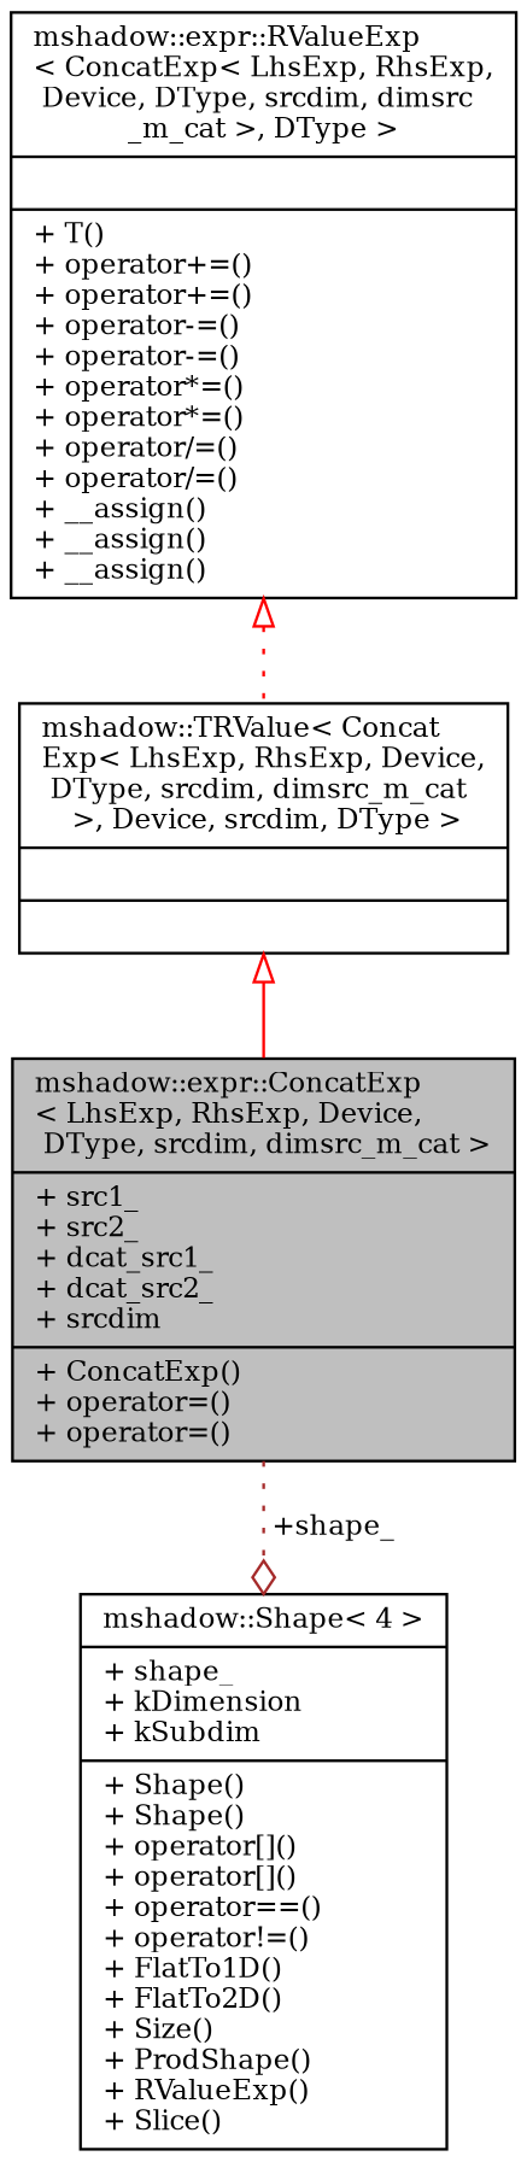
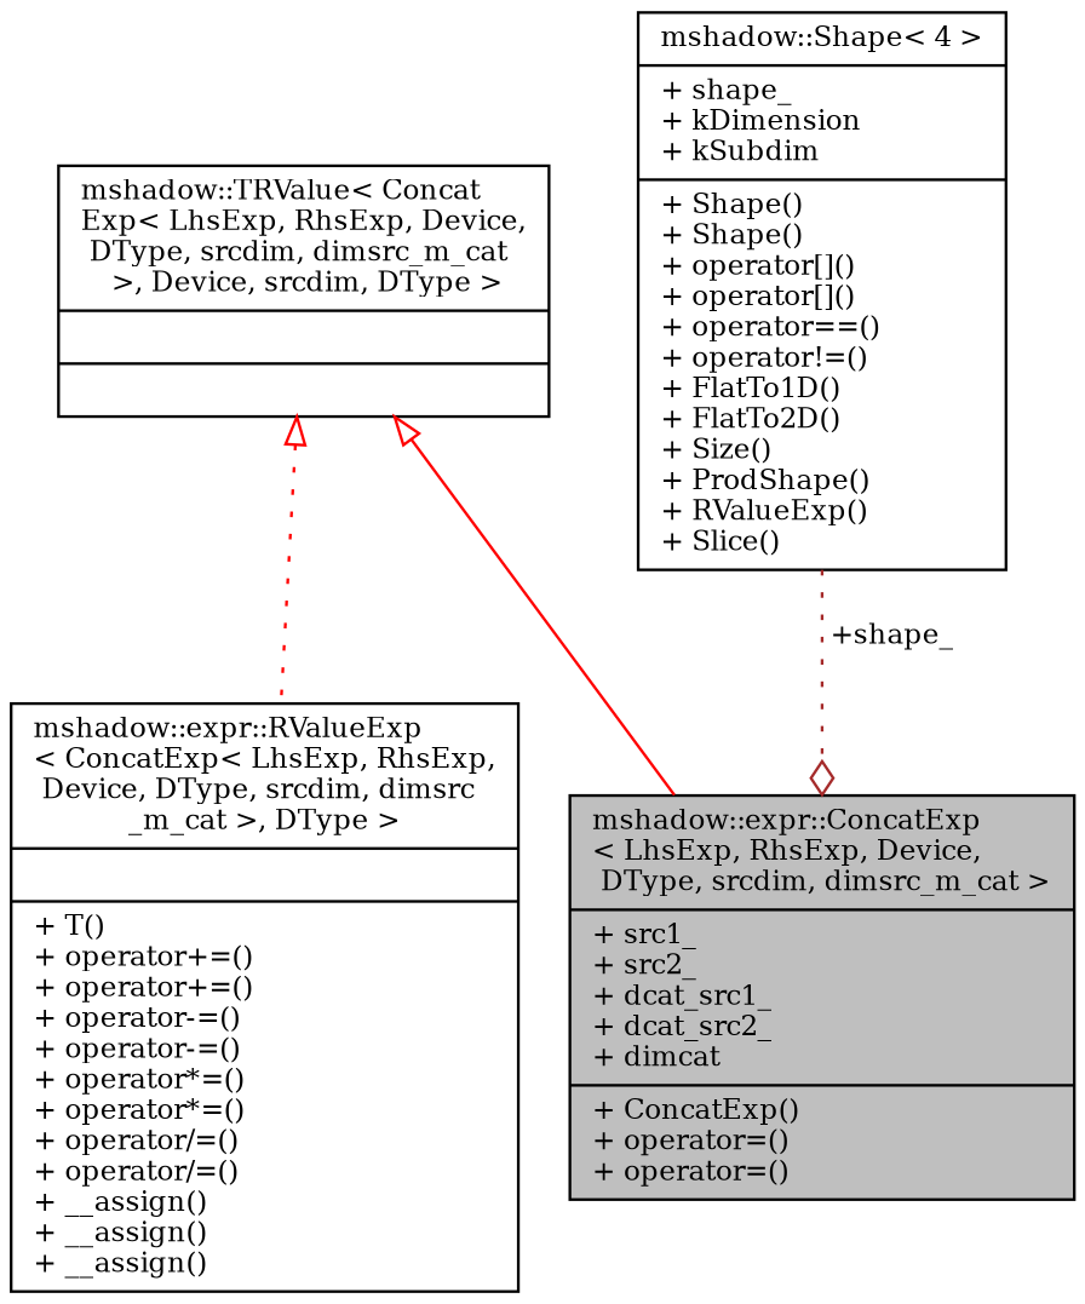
  digraph {
    fontname="DejaVu Serif"
    node [color=black fillcolor=white fontname="DejaVu Serif" fontsize=10 shape=record style=filled]
    edge [arrowtail=onormal color=red dir=back fontname="DejaVu Serif" fontsize=10 labelfontname=Helvetica labelfontsize=10 style=dotted]
-   n1 [fillcolor=grey75 fontcolor=black height=0.2 label="{mshadow::expr::ConcatExp\l\< LhsExp, RhsExp, Device,\l DType, srcdim, dimsrc_m_cat \>\n|+ src1_\l+ src2_\l+ dcat_src1_\l+ dcat_src2_\l+ srcdim\l|+ ConcatExp()\l+ operator=()\l+ operator=()\l}" width=0.4]
+   n1 [fillcolor=grey75 fontcolor=black height=0.2 label="{mshadow::expr::ConcatExp\l\< LhsExp, RhsExp, Device,\l DType, srcdim, dimsrc_m_cat \>\n|+ src1_\l+ src2_\l+ dcat_src1_\l+ dcat_src2_\l+ dimcat\l|+ ConcatExp()\l+ operator=()\l+ operator=()\l}" width=0.4]
    n2 [height=0.2 label="{mshadow::TRValue\< Concat\lExp\< LhsExp, RhsExp, Device,\l DType, srcdim, dimsrc_m_cat\l \>, Device, srcdim, DType \>\n||}" width=0.4]
    n3 [height=0.2 label="{mshadow::expr::RValueExp\l\< ConcatExp\< LhsExp, RhsExp,\l Device, DType, srcdim, dimsrc\l_m_cat \>, DType \>\n||+ T()\l+ operator+=()\l+ operator+=()\l+ operator-=()\l+ operator-=()\l+ operator*=()\l+ operator*=()\l+ operator/=()\l+ operator/=()\l+ __assign()\l+ __assign()\l+ __assign()\l}" width=0.4]
    n4 [height=0.2 label="{mshadow::Shape\< 4 \>\n|+ shape_\l+ kDimension\l+ kSubdim\l|+ Shape()\l+ Shape()\l+ operator[]()\l+ operator[]()\l+ operator==()\l+ operator!=()\l+ FlatTo1D()\l+ FlatTo2D()\l+ Size()\l+ ProdShape()\l+ RValueExp()\l+ Slice()\l}" width=0.4]
    n2 -> n1 [style=solid]
-   n3 -> n2
-   n1 -> n4 [arrowhead=odiamond color=brown label=" +shape_" arrowtail="" dir=""]
+   n2 -> n3
+   n4 -> n1 [arrowhead=odiamond color=brown label=" +shape_" arrowtail="" dir=""]
  }
